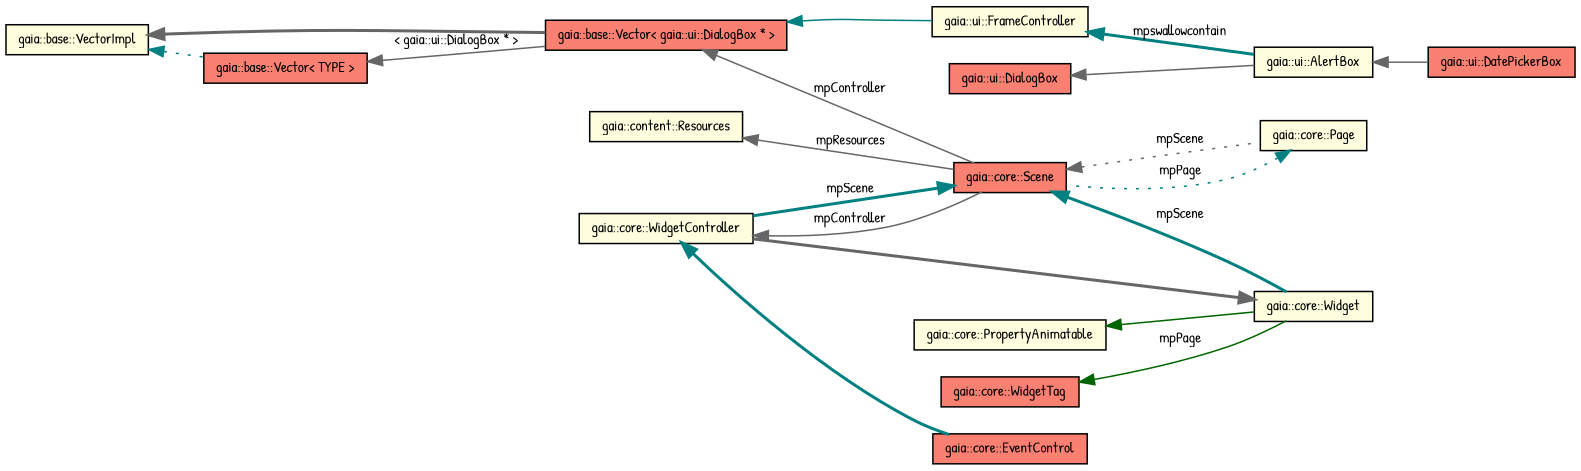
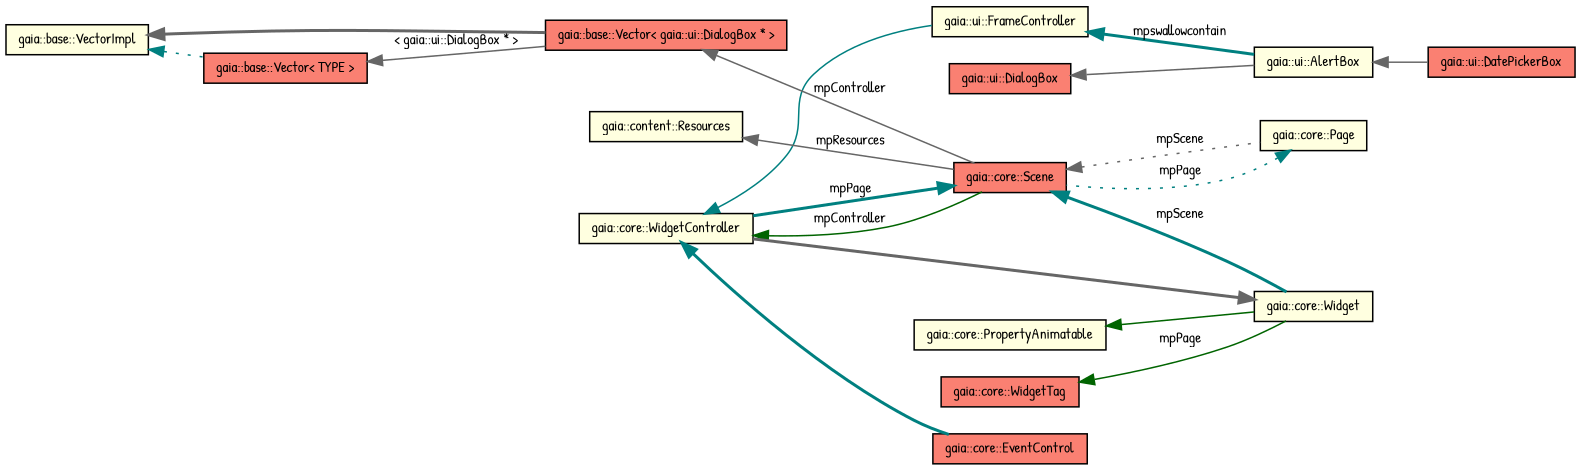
  digraph {
    fontname="Patrick Hand"
    rankdir=LR
    node [color=black fillcolor=lightyellow fontname="Patrick Hand" fontsize=10 shape=record style=filled]
    edge [color=gray40 dir=back fontname="Patrick Hand" fontsize=10 labelfontname=Helvetica labelfontsize=10 style=solid]
    n1 [fillcolor=salmon fontcolor=black height=0.2 label="gaia::ui::DatePickerBox" width=0.4]
    n2 [height=0.2 label="gaia::ui::AlertBox" width=0.4]
    n3 [fillcolor=salmon height=0.2 label="gaia::ui::DialogBox" width=0.4]
    n4 [height=0.2 label="gaia::ui::FrameController" width=0.4]
    n5 [height=0.2 label="gaia::core::WidgetController" width=0.4]
    n6 [fillcolor=salmon height=0.2 label="gaia::core::Scene" width=0.4]
    n7 [fillcolor=salmon height=0.2 label="gaia::core::EventControl" width=0.4]
    n8 [height=0.2 label="gaia::core::Widget" width=0.4]
    n9 [height=0.2 label="gaia::core::Page" width=0.4]
    n10 [height=0.2 label="gaia::core::PropertyAnimatable" width=0.4]
    n11 [height=0.2 label="gaia::content::Resources" width=0.4]
    n12 [fillcolor=salmon height=0.2 label="gaia::base::Vector\< gaia::ui::DialogBox * \>" width=0.4]
    n13 [height=0.2 label="gaia::base::VectorImpl" width=0.4]
    n14 [fillcolor=salmon height=0.2 label="gaia::base::Vector\< TYPE \>" width=0.4]
    n15 [fillcolor=salmon height=0.2 label="gaia::core::WidgetTag" width=0.4]
    n2 -> n1
    n3 -> n2
    n4 -> n2 [color=teal label=mpswallowcontain style=bold]
-   n12 -> n4 [color=teal]
-   n5 -> n6 [label=mpController]
+   n5 -> n4 [color=teal]
+   n5 -> n6 [color=darkgreen label=mpController]
    n5 -> n7 [color=teal style=bold]
-   n6 -> n5 [color=teal label=mpScene style=bold]
+   n6 -> n5 [color=teal label=mpPage style=bold]
    n6 -> n8 [color=teal label=mpScene style=bold]
    n6 -> n9 [label=mpScene style=dotted]
    n8 -> n5 [style=bold]
    n9 -> n6 [color=teal label=mpPage style=dotted]
    n10 -> n8 [color=darkgreen]
    n11 -> n6 [label=mpResources]
    n12 -> n6 [label=mpController]
    n13 -> n12 [style=bold]
    n13 -> n14 [color=teal style=dotted]
    n14 -> n12 [label="\< gaia::ui::DialogBox * \>"]
    n15 -> n8 [color=darkgreen label=mpPage]
  }
